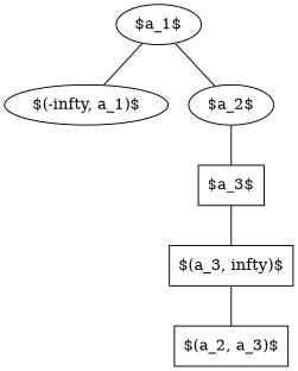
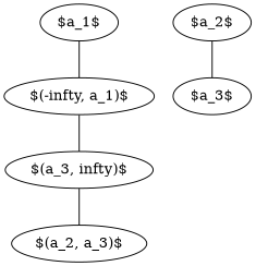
  digraph {
    rankdir=TB
    edge [arrowhead=none arrowtail=none]
    n1 [label="$a_1$"]
    n2 [label="$(-\infty, a_1)$" shape=ellipse]
    n3 [label="$a_2$"]
-   n4 [label="$a_3$" shape=box]
-   n5 [label="$(a_3, \infty)$" shape=box]
-   n6 [label="$(a_2, a_3)$" shape=box]
+   n4 [label="$a_3$"]
+   n5 [label="$(a_3, \infty)$" shape=ellipse]
+   n6 [label="$(a_2, a_3)$" shape=ellipse]
    n1 -> n2
-   n1 -> n3
    n3 -> n4
-   n4 -> n5
+   n2 -> n5
    n5 -> n6
  }
